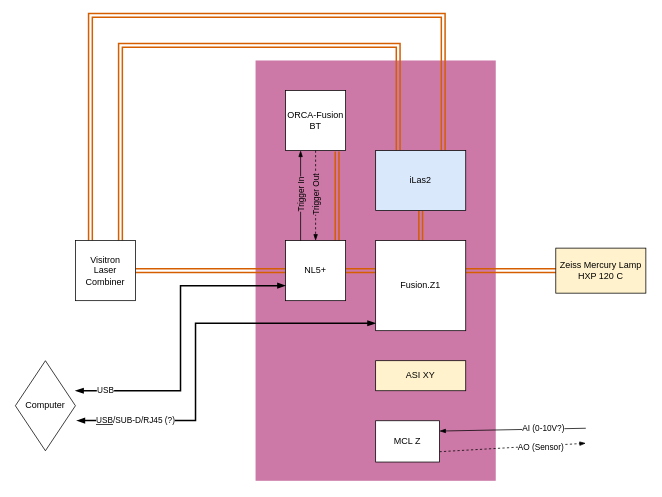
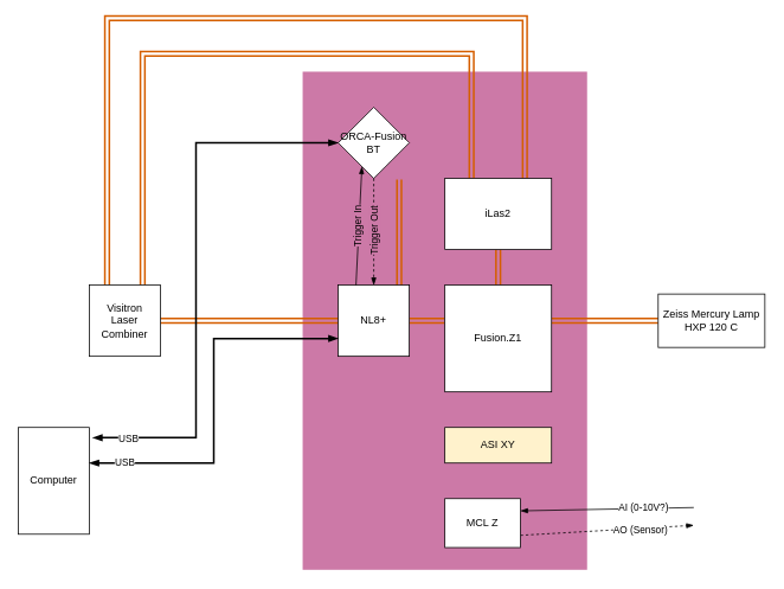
  <mxCell id="0" />
  <mxCell id="1" parent="0" />
  <mxCell id="2" value="" style="rounded=0;whiteSpace=wrap;html=1;fillColor=#CC79A7;strokeColor=none;" parent="1" vertex="1"><mxGeometry x="340" y="80" width="320" height="560" as="geometry" /></mxCell>
- <mxCell id="3" style="edgeStyle=elbowEdgeStyle;rounded=0;orthogonalLoop=1;jettySize=auto;html=1;entryX=1.022;entryY=0.665;entryDx=0;entryDy=0;strokeWidth=2;endArrow=blockThin;endFill=1;startArrow=blockThin;startFill=1;exitX=0;exitY=0.917;exitDx=0;exitDy=0;exitPerimeter=0;entryPerimeter=0;" parent="1" source="18" target="11" edge="1"><mxGeometry relative="1" as="geometry"><mxPoint x="410" y="460" as="sourcePoint" /><Array as="points"><mxPoint x="260" y="480" /></Array></mxGeometry></mxCell>
- <mxCell id="4" value="&lt;u&gt;USB&lt;/u&gt;/SUB-D/RJ45 (?)" style="edgeLabel;html=1;align=center;verticalAlign=middle;resizable=0;points=[];" parent="3" vertex="1" connectable="0"><mxGeometry x="0.51" y="-1" relative="1" as="geometry"><mxPoint x="-51" y="1" as="offset" /></mxGeometry></mxCell>
  <mxCell id="5" value="" style="endArrow=none;html=1;rounded=0;exitX=1;exitY=0.25;exitDx=0;exitDy=0;startArrow=blockThin;startFill=1;" parent="1" source="13" edge="1"><mxGeometry width="50" height="50" relative="1" as="geometry"><mxPoint x="660" y="590" as="sourcePoint" /><mxPoint x="780" y="570" as="targetPoint" /></mxGeometry></mxCell>
  <mxCell id="6" value="AI (0-10V?)" style="edgeLabel;html=1;align=right;verticalAlign=middle;resizable=0;points=[];" parent="5" vertex="1" connectable="0"><mxGeometry x="-0.05" y="2" relative="1" as="geometry"><mxPoint x="74" as="offset" /></mxGeometry></mxCell>
  <mxCell id="7" value="" style="endArrow=blockThin;html=1;rounded=0;exitX=1;exitY=0.75;exitDx=0;exitDy=0;dashed=1;endFill=1;" parent="1" source="13" edge="1"><mxGeometry width="50" height="50" relative="1" as="geometry"><mxPoint x="640" y="590" as="sourcePoint" /><mxPoint x="780" y="590" as="targetPoint" /></mxGeometry></mxCell>
  <mxCell id="8" value="AO (Sensor)" style="edgeLabel;html=1;align=right;verticalAlign=middle;resizable=0;points=[];" parent="7" vertex="1" connectable="0"><mxGeometry x="-0.1" y="1" relative="1" as="geometry"><mxPoint x="78" as="offset" /></mxGeometry></mxCell>
  <mxCell id="9" style="edgeStyle=none;rounded=0;orthogonalLoop=1;jettySize=auto;html=1;exitX=1;exitY=0.5;exitDx=0;exitDy=0;entryX=-0.003;entryY=0.333;entryDx=0;entryDy=0;entryPerimeter=0;endArrow=none;endFill=0;shape=link;strokeColor=#D55E00;strokeWidth=2;" parent="1" source="19" target="18" edge="1"><mxGeometry relative="1" as="geometry" /></mxCell>
  <mxCell id="10" style="edgeStyle=none;rounded=0;orthogonalLoop=1;jettySize=auto;html=1;exitX=0.5;exitY=1;exitDx=0;exitDy=0;entryX=0.5;entryY=0;entryDx=0;entryDy=0;endArrow=none;endFill=0;shape=link;strokeColor=#D55E00;strokeWidth=2;" parent="1" source="28" target="18" edge="1"><mxGeometry relative="1" as="geometry"><mxPoint x="470" y="370" as="sourcePoint" /><mxPoint x="510" y="370" as="targetPoint" /></mxGeometry></mxCell>
- <mxCell id="11" value="Computer" style="rhombus;whiteSpace=wrap;html=1;" parent="1" vertex="1"><mxGeometry x="20" y="480" width="80" height="120" as="geometry" /></mxCell>
+ <mxCell id="11" value="Computer" style="rounded=0;whiteSpace=wrap;html=1;" parent="1" vertex="1"><mxGeometry x="20" y="480" width="80" height="120" as="geometry" /></mxCell>
  <mxCell id="12" value="ASI XY" style="rounded=0;whiteSpace=wrap;html=1;fillColor=#fff2cc;" parent="1" vertex="1"><mxGeometry x="500" y="480" width="120" height="40" as="geometry" /></mxCell>
  <mxCell id="13" value="MCL Z" style="rounded=0;whiteSpace=wrap;html=1;" parent="1" vertex="1"><mxGeometry x="500" y="560" width="85" height="55" as="geometry" /></mxCell>
  <mxCell id="14" style="edgeStyle=none;rounded=0;orthogonalLoop=1;jettySize=auto;html=1;entryX=0.858;entryY=0.031;entryDx=0;entryDy=0;endArrow=none;endFill=0;shape=link;strokeColor=#D55E00;strokeWidth=2;exitX=0.858;exitY=1.014;exitDx=0;exitDy=0;exitPerimeter=0;entryPerimeter=0;" parent="1" source="15" target="19" edge="1"><mxGeometry relative="1" as="geometry"><mxPoint x="450" y="200" as="sourcePoint" /><mxPoint x="450" y="320" as="targetPoint" /></mxGeometry></mxCell>
- <mxCell id="15" value="&lt;div&gt;ORCA-Fusion&lt;/div&gt;&lt;div&gt;BT&lt;br&gt;&lt;/div&gt;" style="rounded=0;whiteSpace=wrap;html=1;" parent="1" vertex="1"><mxGeometry x="380" y="120" width="80" height="80" as="geometry" /></mxCell>
+ <mxCell id="15" value="&lt;div&gt;ORCA-Fusion&lt;/div&gt;&lt;div&gt;BT&lt;br&gt;&lt;/div&gt;" style="rhombus;whiteSpace=wrap;html=1;" parent="1" vertex="1"><mxGeometry x="380" y="120" width="80" height="80" as="geometry" /></mxCell>
  <mxCell id="16" style="edgeStyle=none;rounded=0;orthogonalLoop=1;jettySize=auto;html=1;exitX=1;exitY=0.5;exitDx=0;exitDy=0;endArrow=none;endFill=0;shape=link;strokeColor=#D55E00;strokeWidth=2;entryX=0;entryY=0.5;entryDx=0;entryDy=0;" parent="1" target="32" edge="1"><mxGeometry relative="1" as="geometry"><mxPoint x="620" y="359.83" as="sourcePoint" /><mxPoint x="740" y="360" as="targetPoint" /></mxGeometry></mxCell>
  <mxCell id="17" style="edgeStyle=none;rounded=0;orthogonalLoop=1;jettySize=auto;html=1;exitX=1;exitY=0.5;exitDx=0;exitDy=0;endArrow=none;endFill=0;shape=link;strokeColor=#D55E00;strokeWidth=2;" parent="1" source="29" edge="1"><mxGeometry relative="1" as="geometry"><mxPoint x="260" y="359.83" as="sourcePoint" /><mxPoint x="380" y="360" as="targetPoint" /></mxGeometry></mxCell>
  <mxCell id="18" value="Fusion.Z1" style="whiteSpace=wrap;html=1;aspect=fixed;" parent="1" vertex="1"><mxGeometry x="500" y="320" width="120" height="120" as="geometry" /></mxCell>
- <mxCell id="19" value="NL5+" style="whiteSpace=wrap;html=1;aspect=fixed;" parent="1" vertex="1"><mxGeometry x="380" y="320" width="80" height="80" as="geometry" /></mxCell>
+ <mxCell id="19" value="NL8+" style="whiteSpace=wrap;html=1;aspect=fixed;" parent="1" vertex="1"><mxGeometry x="380" y="320" width="80" height="80" as="geometry" /></mxCell>
  <mxCell id="20" style="edgeStyle=elbowEdgeStyle;rounded=0;orthogonalLoop=1;jettySize=auto;elbow=vertical;html=1;exitX=0.25;exitY=0;exitDx=0;exitDy=0;entryX=0.75;entryY=0;entryDx=0;entryDy=0;shape=link;strokeColor=#D55E00;strokeWidth=2;" parent="1" source="29" target="28" edge="1"><mxGeometry relative="1" as="geometry"><mxPoint x="530" y="0" as="targetPoint" /><Array as="points"><mxPoint x="370" y="20" /></Array></mxGeometry></mxCell>
  <mxCell id="21" style="edgeStyle=elbowEdgeStyle;rounded=0;orthogonalLoop=1;jettySize=auto;elbow=vertical;html=1;exitX=0.75;exitY=0;exitDx=0;exitDy=0;entryX=0.25;entryY=0;entryDx=0;entryDy=0;shape=link;strokeColor=#D55E00;strokeWidth=2;" parent="1" source="29" target="28" edge="1"><mxGeometry relative="1" as="geometry"><mxPoint x="600" y="210" as="targetPoint" /><mxPoint x="130" y="330" as="sourcePoint" /><Array as="points"><mxPoint x="340" y="60" /></Array></mxGeometry></mxCell>
+ <mxCell id="22" style="edgeStyle=elbowEdgeStyle;rounded=0;orthogonalLoop=1;jettySize=auto;html=1;strokeWidth=2;endArrow=blockThin;endFill=1;startArrow=blockThin;startFill=1;exitX=0;exitY=0.5;exitDx=0;exitDy=0;entryX=1.047;entryY=0.096;entryDx=0;entryDy=0;entryPerimeter=0;" parent="1" source="15" target="11" edge="1"><mxGeometry relative="1" as="geometry"><mxPoint x="340" y="290" as="sourcePoint" /><mxPoint x="80" y="430" as="targetPoint" /><Array as="points"><mxPoint x="220" y="370" /></Array></mxGeometry></mxCell>
+ <mxCell id="23" value="USB" style="edgeLabel;html=1;align=center;verticalAlign=middle;resizable=0;points=[];" parent="22" vertex="1" connectable="0"><mxGeometry x="0.911" y="1" relative="1" as="geometry"><mxPoint x="13" as="offset" /></mxGeometry></mxCell>
  <mxCell id="24" value="" style="endArrow=none;html=1;rounded=0;entryX=0.25;entryY=0;entryDx=0;entryDy=0;exitX=0.25;exitY=1;exitDx=0;exitDy=0;endFill=0;startArrow=blockThin;startFill=1;" parent="1" source="15" target="19" edge="1"><mxGeometry width="50" height="50" relative="1" as="geometry"><mxPoint x="0" y="10" as="sourcePoint" /><mxPoint x="0" y="210" as="targetPoint" /></mxGeometry></mxCell>
  <mxCell id="25" value="&lt;div&gt;Trigger In&lt;/div&gt;" style="edgeLabel;html=1;align=center;verticalAlign=middle;resizable=0;points=[];rotation=270;labelBackgroundColor=#CC79A7;" parent="24" vertex="1" connectable="0"><mxGeometry x="0.295" y="3" relative="1" as="geometry"><mxPoint x="-3" y="-18" as="offset" /></mxGeometry></mxCell>
  <mxCell id="26" value="" style="endArrow=blockThin;html=1;rounded=0;entryX=0.5;entryY=0;entryDx=0;entryDy=0;dashed=1;exitX=0.5;exitY=1;exitDx=0;exitDy=0;endFill=1;" parent="1" source="15" target="19" edge="1"><mxGeometry width="50" height="50" relative="1" as="geometry"><mxPoint x="30" y="-10" as="sourcePoint" /><mxPoint x="30" y="190" as="targetPoint" /></mxGeometry></mxCell>
  <mxCell id="27" value="Trigger Out" style="edgeLabel;html=1;align=center;verticalAlign=middle;resizable=0;points=[];rotation=270;labelBackgroundColor=#CC79A7;" parent="26" vertex="1" connectable="0"><mxGeometry x="-0.05" y="1" relative="1" as="geometry"><mxPoint x="-1" y="3" as="offset" /></mxGeometry></mxCell>
- <mxCell id="28" value="iLas2" style="rounded=0;whiteSpace=wrap;html=1;fillColor=#dae8fc;" parent="1" vertex="1"><mxGeometry x="500" y="200" width="120" height="80" as="geometry" /></mxCell>
+ <mxCell id="28" value="iLas2" style="rounded=0;whiteSpace=wrap;html=1;" parent="1" vertex="1"><mxGeometry x="500" y="200" width="120" height="80" as="geometry" /></mxCell>
  <mxCell id="29" value="&lt;div&gt;Visitron&lt;/div&gt;&lt;div&gt;Laser Combiner&lt;br&gt;&lt;/div&gt;" style="whiteSpace=wrap;html=1;aspect=fixed;" parent="1" vertex="1"><mxGeometry x="100" y="320" width="80" height="80" as="geometry" /></mxCell>
  <mxCell id="30" style="edgeStyle=elbowEdgeStyle;rounded=0;orthogonalLoop=1;jettySize=auto;html=1;strokeWidth=2;endArrow=blockThin;endFill=1;startArrow=blockThin;startFill=1;exitX=0;exitY=0.75;exitDx=0;exitDy=0;entryX=1;entryY=0.333;entryDx=0;entryDy=0;entryPerimeter=0;" parent="1" source="19" target="11" edge="1"><mxGeometry relative="1" as="geometry"><mxPoint x="390" y="250" as="sourcePoint" /><mxPoint x="114" y="502" as="targetPoint" /><Array as="points"><mxPoint x="240" y="390" /></Array></mxGeometry></mxCell>
  <mxCell id="31" value="USB" style="edgeLabel;html=1;align=center;verticalAlign=middle;resizable=0;points=[];" parent="30" vertex="1" connectable="0"><mxGeometry x="0.911" y="1" relative="1" as="geometry"><mxPoint x="21" y="-1" as="offset" /></mxGeometry></mxCell>
- <mxCell id="32" value="&lt;div&gt;Zeiss Mercury Lamp&lt;br&gt;&lt;/div&gt;&lt;div&gt;HXP 120 C&lt;/div&gt;" style="rounded=0;whiteSpace=wrap;html=1;fillColor=#fff2cc;" parent="1" vertex="1"><mxGeometry x="740" y="330" width="120" height="60" as="geometry" /></mxCell>
+ <mxCell id="32" value="&lt;div&gt;Zeiss Mercury Lamp&lt;br&gt;&lt;/div&gt;&lt;div&gt;HXP 120 C&lt;/div&gt;" style="rounded=0;whiteSpace=wrap;html=1;" parent="1" vertex="1"><mxGeometry x="740" y="330" width="120" height="60" as="geometry" /></mxCell>
